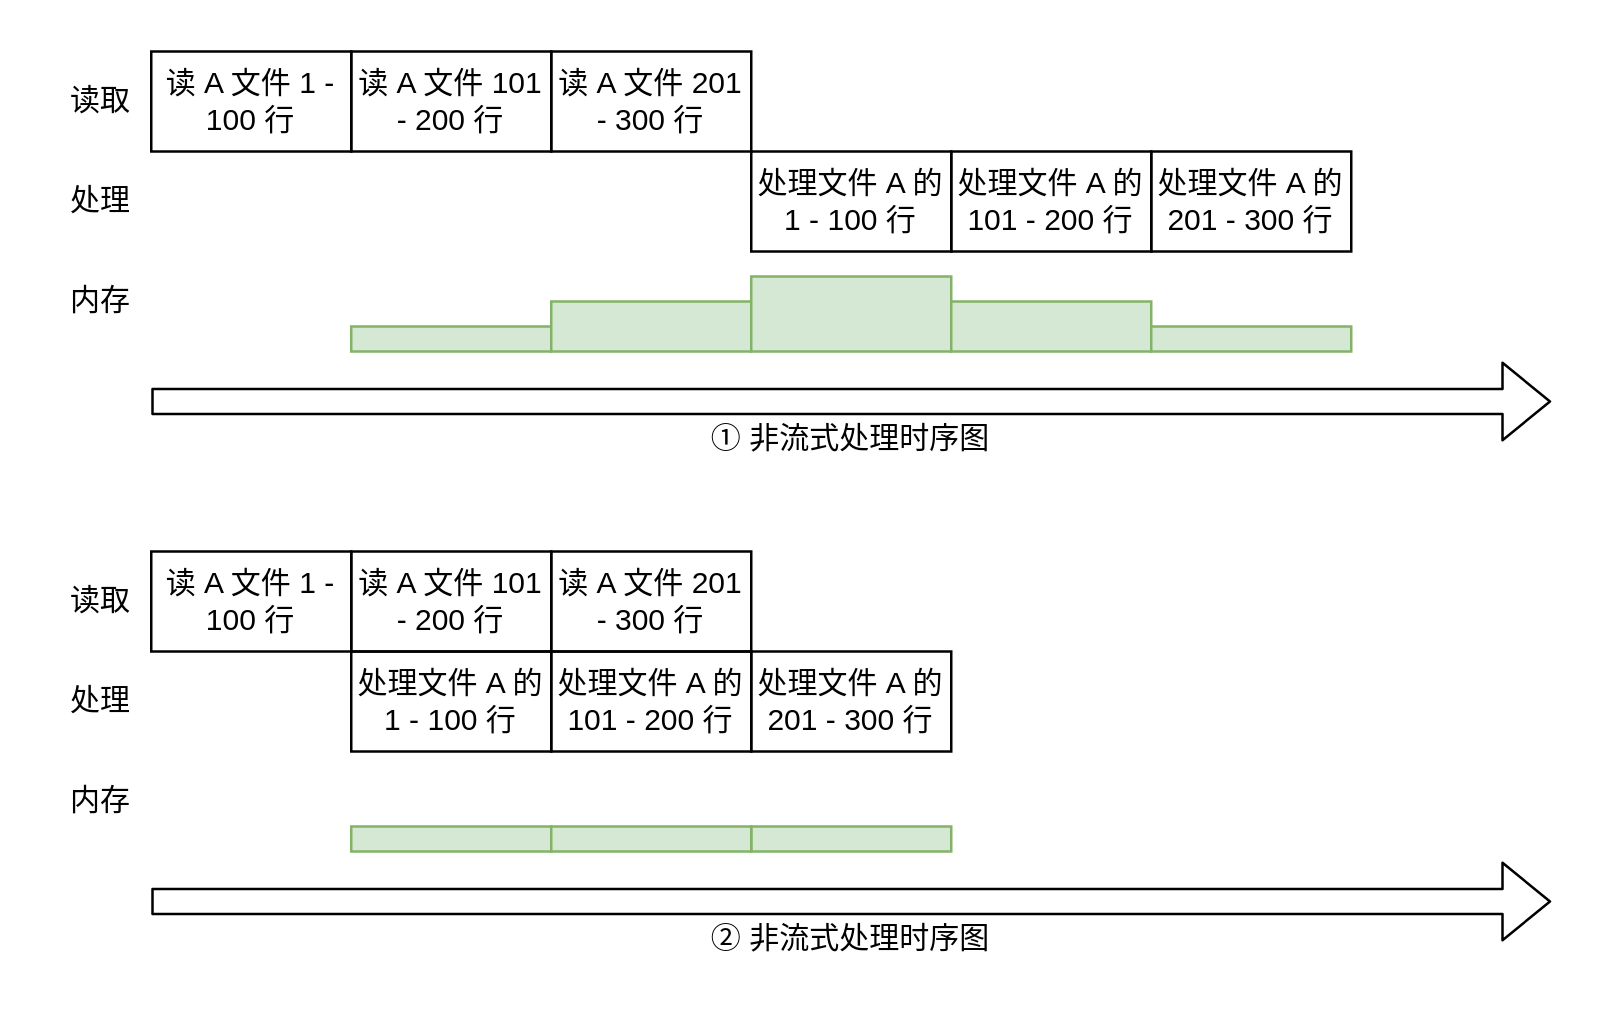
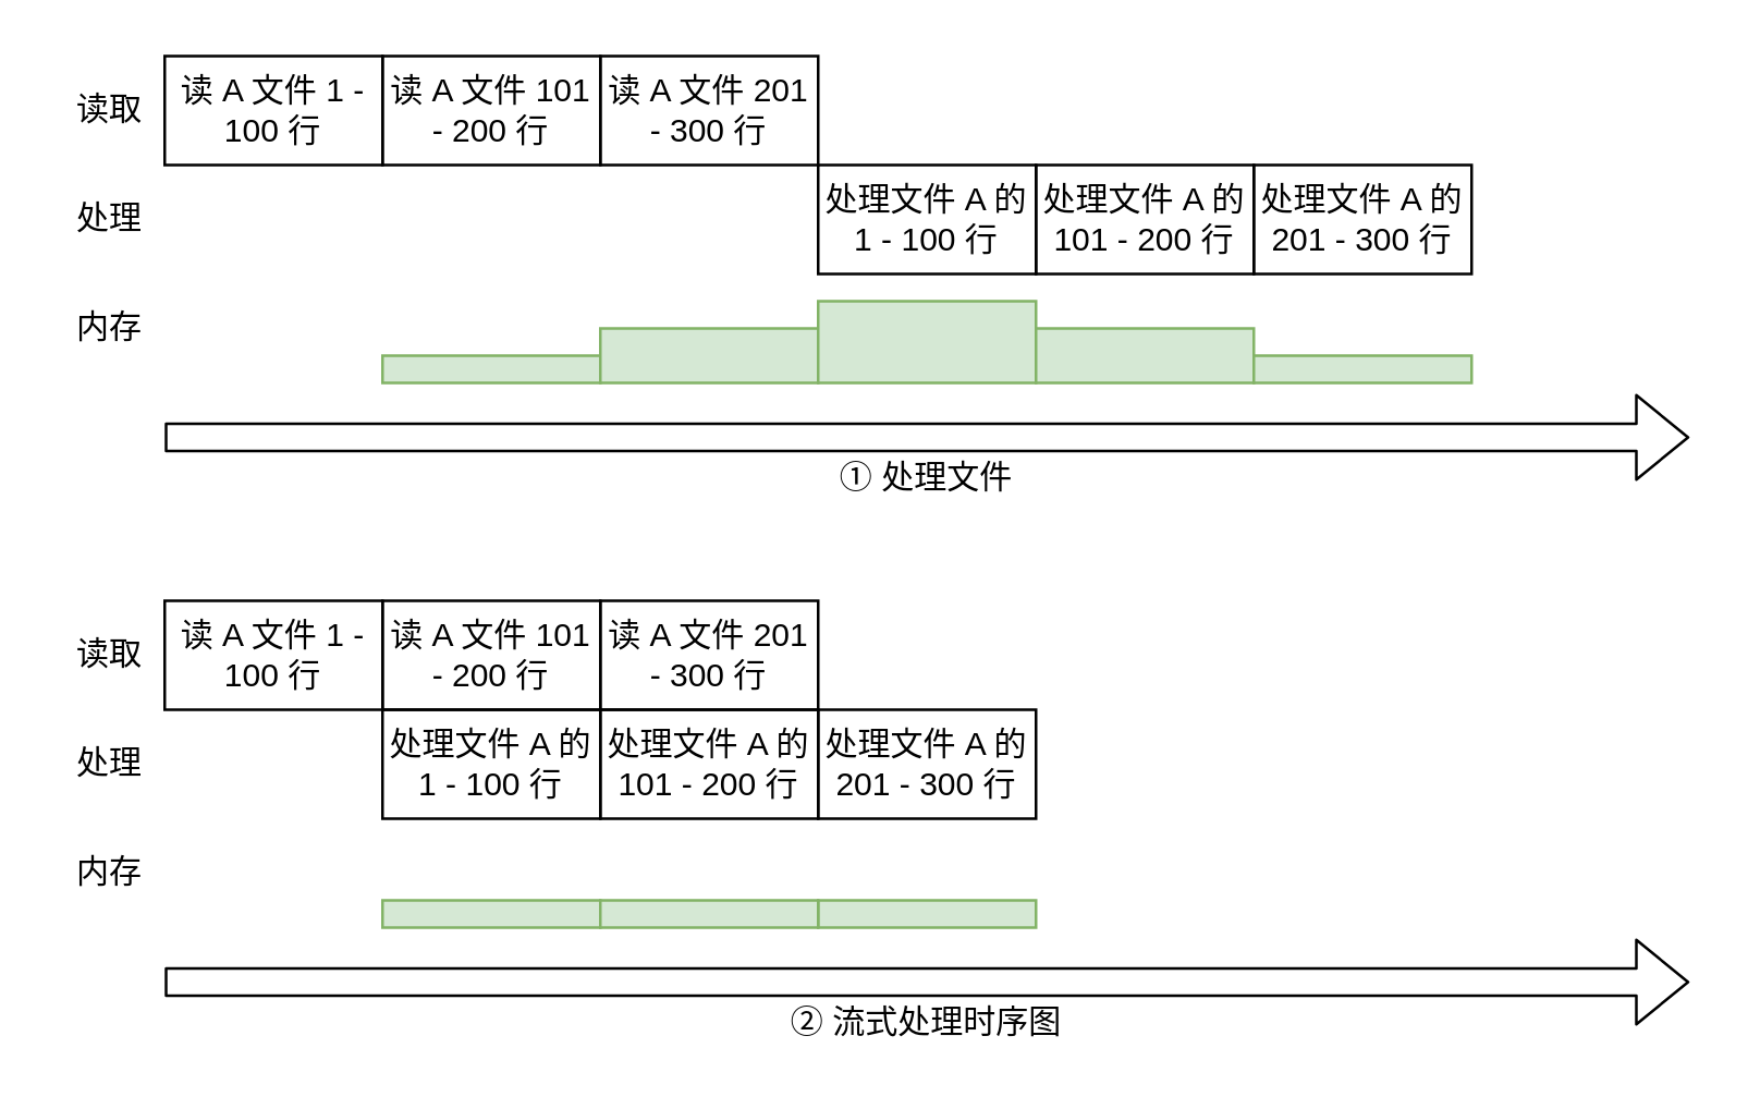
  <mxCell id="0" />
  <mxCell id="1" parent="0" />
  <mxCell id="2" value="读 A 文件 1 - 100 行" style="rounded=0;whiteSpace=wrap;html=1;fillColor=none;" vertex="1" parent="1"><mxGeometry x="60" y="20" width="80" height="40" as="geometry" /></mxCell>
  <mxCell id="3" value="读 A 文件 101 - 200 行" style="rounded=0;whiteSpace=wrap;html=1;fillColor=none;" vertex="1" parent="1"><mxGeometry x="140" y="20" width="80" height="40" as="geometry" /></mxCell>
  <mxCell id="4" value="读 A 文件 201 - 300 行" style="rounded=0;whiteSpace=wrap;html=1;fillColor=none;" vertex="1" parent="1"><mxGeometry x="220" y="20" width="80" height="40" as="geometry" /></mxCell>
  <mxCell id="5" value="处理文件 A 的 1 - 100 行" style="rounded=0;whiteSpace=wrap;html=1;fillColor=none;" vertex="1" parent="1"><mxGeometry x="300" y="60" width="80" height="40" as="geometry" /></mxCell>
  <mxCell id="6" value="读 A 文件 1 - 100 行" style="rounded=0;whiteSpace=wrap;html=1;fillColor=none;" vertex="1" parent="1"><mxGeometry x="60" y="220" width="80" height="40" as="geometry" /></mxCell>
  <mxCell id="7" value="读 A 文件 101 - 200 行" style="rounded=0;whiteSpace=wrap;html=1;fillColor=none;" vertex="1" parent="1"><mxGeometry x="140" y="220" width="80" height="40" as="geometry" /></mxCell>
  <mxCell id="8" value="读 A 文件 201 - 300 行" style="rounded=0;whiteSpace=wrap;html=1;fillColor=none;" vertex="1" parent="1"><mxGeometry x="220" y="220" width="80" height="40" as="geometry" /></mxCell>
  <mxCell id="9" value="处理文件 A 的 101 - 200 行" style="rounded=0;whiteSpace=wrap;html=1;fillColor=none;" vertex="1" parent="1"><mxGeometry x="380" y="60" width="80" height="40" as="geometry" /></mxCell>
  <mxCell id="10" value="处理文件 A 的 201 - 300 行" style="rounded=0;whiteSpace=wrap;html=1;fillColor=none;" vertex="1" parent="1"><mxGeometry x="460" y="60" width="80" height="40" as="geometry" /></mxCell>
  <mxCell id="11" value="处理文件 A 的 1 - 100 行" style="rounded=0;whiteSpace=wrap;html=1;fillColor=none;" vertex="1" parent="1"><mxGeometry x="140" y="260" width="80" height="40" as="geometry" /></mxCell>
  <mxCell id="12" value="处理文件 A 的 101 - 200 行" style="rounded=0;whiteSpace=wrap;html=1;fillColor=none;" vertex="1" parent="1"><mxGeometry x="220" y="260" width="80" height="40" as="geometry" /></mxCell>
  <mxCell id="13" value="处理文件 A 的 201 - 300 行" style="rounded=0;whiteSpace=wrap;html=1;fillColor=none;" vertex="1" parent="1"><mxGeometry x="300" y="260" width="80" height="40" as="geometry" /></mxCell>
  <mxCell id="14" value="" style="shape=flexArrow;endArrow=classic;html=1;" edge="1" parent="1"><mxGeometry width="50" height="50" relative="1" as="geometry"><mxPoint x="60" y="160" as="sourcePoint" /><mxPoint x="620" y="160" as="targetPoint" /></mxGeometry></mxCell>
- <mxCell id="15" value="① 非流式处理时序图" style="rounded=0;whiteSpace=wrap;html=1;fillColor=none;strokeColor=none;" vertex="1" parent="1"><mxGeometry x="60" y="165" width="560" height="20" as="geometry" /></mxCell>
+ <mxCell id="15" value="① 处理文件" style="rounded=0;whiteSpace=wrap;html=1;fillColor=none;strokeColor=none;" vertex="1" parent="1"><mxGeometry x="60" y="165" width="560" height="20" as="geometry" /></mxCell>
  <mxCell id="16" value="" style="shape=flexArrow;endArrow=classic;html=1;" edge="1" parent="1"><mxGeometry width="50" height="50" relative="1" as="geometry"><mxPoint x="60" y="360" as="sourcePoint" /><mxPoint x="620" y="360" as="targetPoint" /></mxGeometry></mxCell>
- <mxCell id="17" value="② 非流式处理时序图" style="rounded=0;whiteSpace=wrap;html=1;fillColor=none;strokeColor=none;" vertex="1" parent="1"><mxGeometry x="60" y="365" width="560" height="20" as="geometry" /></mxCell>
+ <mxCell id="17" value="② 流式处理时序图" style="rounded=0;whiteSpace=wrap;html=1;fillColor=none;strokeColor=none;" vertex="1" parent="1"><mxGeometry x="60" y="365" width="560" height="20" as="geometry" /></mxCell>
  <mxCell id="18" value="读取" style="text;html=1;strokeColor=none;fillColor=none;align=center;verticalAlign=middle;whiteSpace=wrap;rounded=0;" vertex="1" parent="1"><mxGeometry x="20" y="30" width="40" height="20" as="geometry" /></mxCell>
  <mxCell id="19" value="处理" style="text;html=1;strokeColor=none;fillColor=none;align=center;verticalAlign=middle;whiteSpace=wrap;rounded=0;" vertex="1" parent="1"><mxGeometry x="20" y="70" width="40" height="20" as="geometry" /></mxCell>
  <mxCell id="20" value="内存" style="text;html=1;strokeColor=none;fillColor=none;align=center;verticalAlign=middle;whiteSpace=wrap;rounded=0;" vertex="1" parent="1"><mxGeometry x="20" y="110" width="40" height="20" as="geometry" /></mxCell>
  <mxCell id="21" value="读取" style="text;html=1;strokeColor=none;fillColor=none;align=center;verticalAlign=middle;whiteSpace=wrap;rounded=0;" vertex="1" parent="1"><mxGeometry x="20" y="230" width="40" height="20" as="geometry" /></mxCell>
  <mxCell id="22" value="处理" style="text;html=1;strokeColor=none;fillColor=none;align=center;verticalAlign=middle;whiteSpace=wrap;rounded=0;" vertex="1" parent="1"><mxGeometry x="20" y="270" width="40" height="20" as="geometry" /></mxCell>
  <mxCell id="23" value="内存" style="text;html=1;strokeColor=none;fillColor=none;align=center;verticalAlign=middle;whiteSpace=wrap;rounded=0;" vertex="1" parent="1"><mxGeometry x="20" y="310" width="40" height="20" as="geometry" /></mxCell>
  <mxCell id="24" value="" style="rounded=0;whiteSpace=wrap;html=1;fillColor=#d5e8d4;strokeColor=#82b366;" vertex="1" parent="1"><mxGeometry x="140" y="130" width="80" height="10" as="geometry" /></mxCell>
  <mxCell id="25" value="" style="rounded=0;whiteSpace=wrap;html=1;fillColor=#d5e8d4;strokeColor=#82b366;" vertex="1" parent="1"><mxGeometry x="220" y="120" width="80" height="20" as="geometry" /></mxCell>
  <mxCell id="26" value="" style="rounded=0;whiteSpace=wrap;html=1;fillColor=#d5e8d4;strokeColor=#82b366;" vertex="1" parent="1"><mxGeometry x="300" y="110" width="80" height="30" as="geometry" /></mxCell>
  <mxCell id="27" value="" style="rounded=0;whiteSpace=wrap;html=1;fillColor=#d5e8d4;strokeColor=#82b366;" vertex="1" parent="1"><mxGeometry x="380" y="120" width="80" height="20" as="geometry" /></mxCell>
  <mxCell id="28" value="" style="rounded=0;whiteSpace=wrap;html=1;fillColor=#d5e8d4;strokeColor=#82b366;" vertex="1" parent="1"><mxGeometry x="460" y="130" width="80" height="10" as="geometry" /></mxCell>
  <mxCell id="29" value="" style="rounded=0;whiteSpace=wrap;html=1;fillColor=#d5e8d4;strokeColor=#82b366;" vertex="1" parent="1"><mxGeometry x="140" y="330" width="80" height="10" as="geometry" /></mxCell>
  <mxCell id="30" value="" style="rounded=0;whiteSpace=wrap;html=1;fillColor=#d5e8d4;strokeColor=#82b366;" vertex="1" parent="1"><mxGeometry x="300" y="330" width="80" height="10" as="geometry" /></mxCell>
  <mxCell id="31" value="" style="rounded=0;whiteSpace=wrap;html=1;fillColor=#d5e8d4;strokeColor=#82b366;" vertex="1" parent="1"><mxGeometry x="220" y="330" width="80" height="10" as="geometry" /></mxCell>
